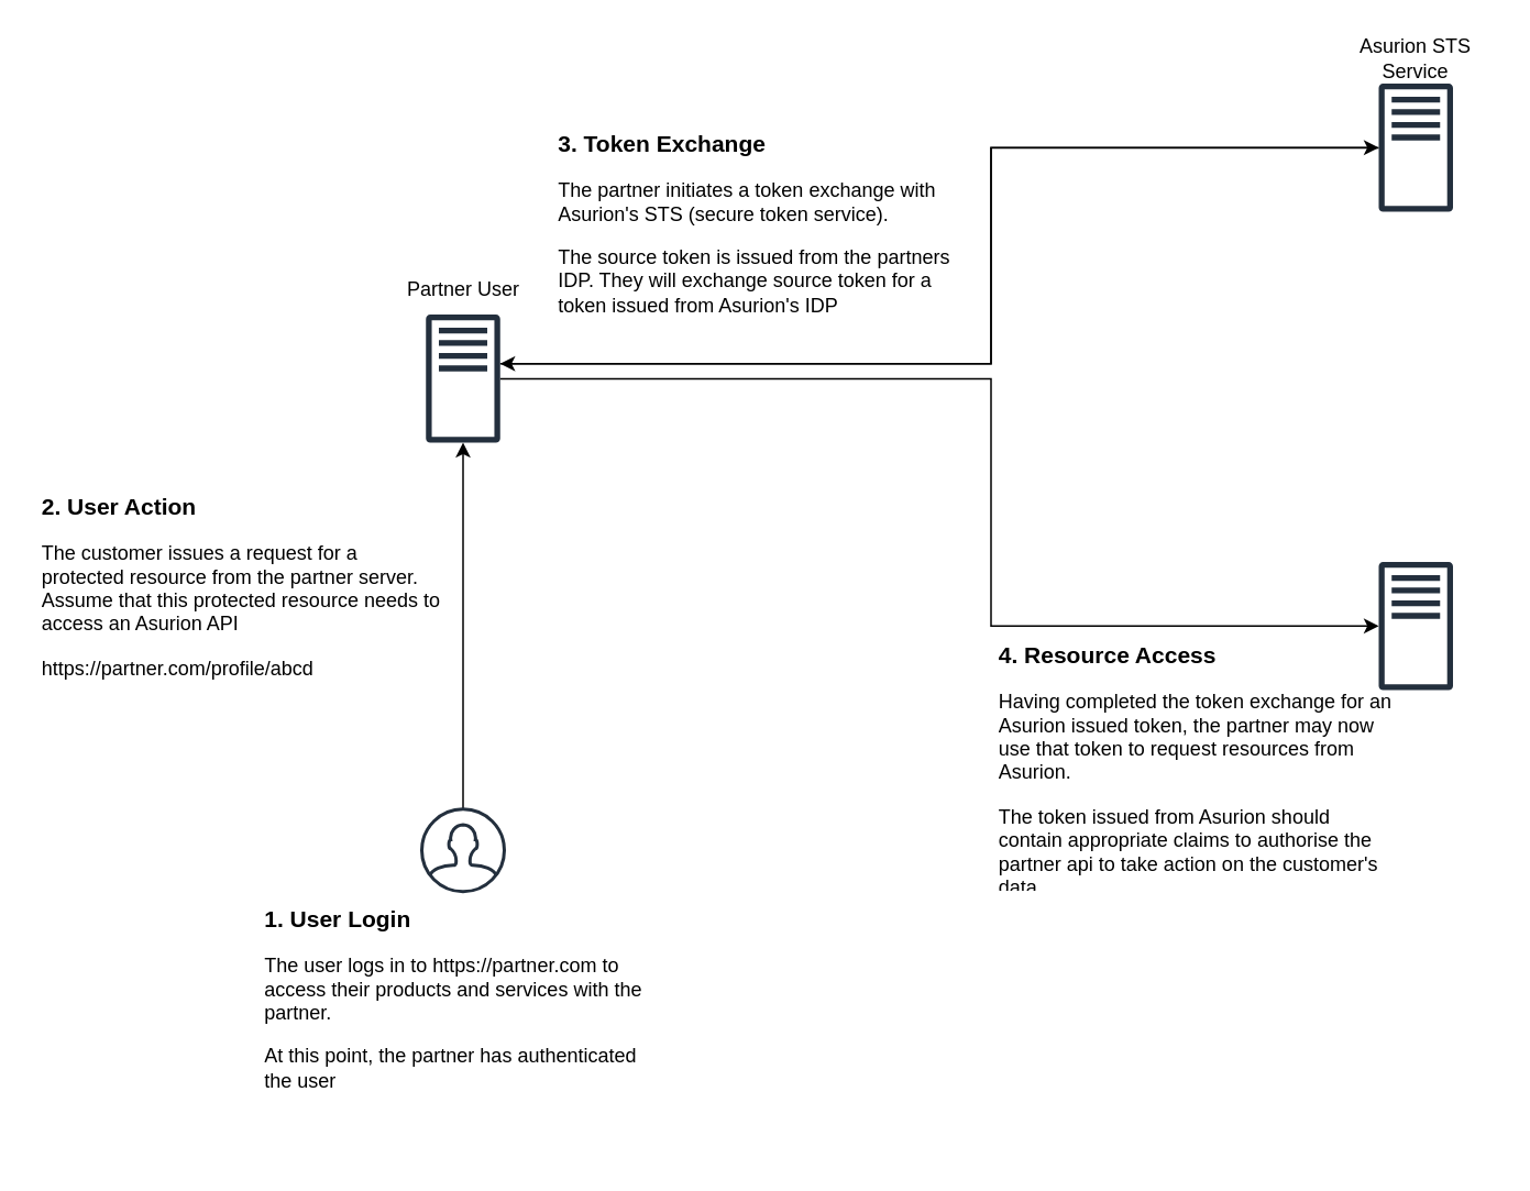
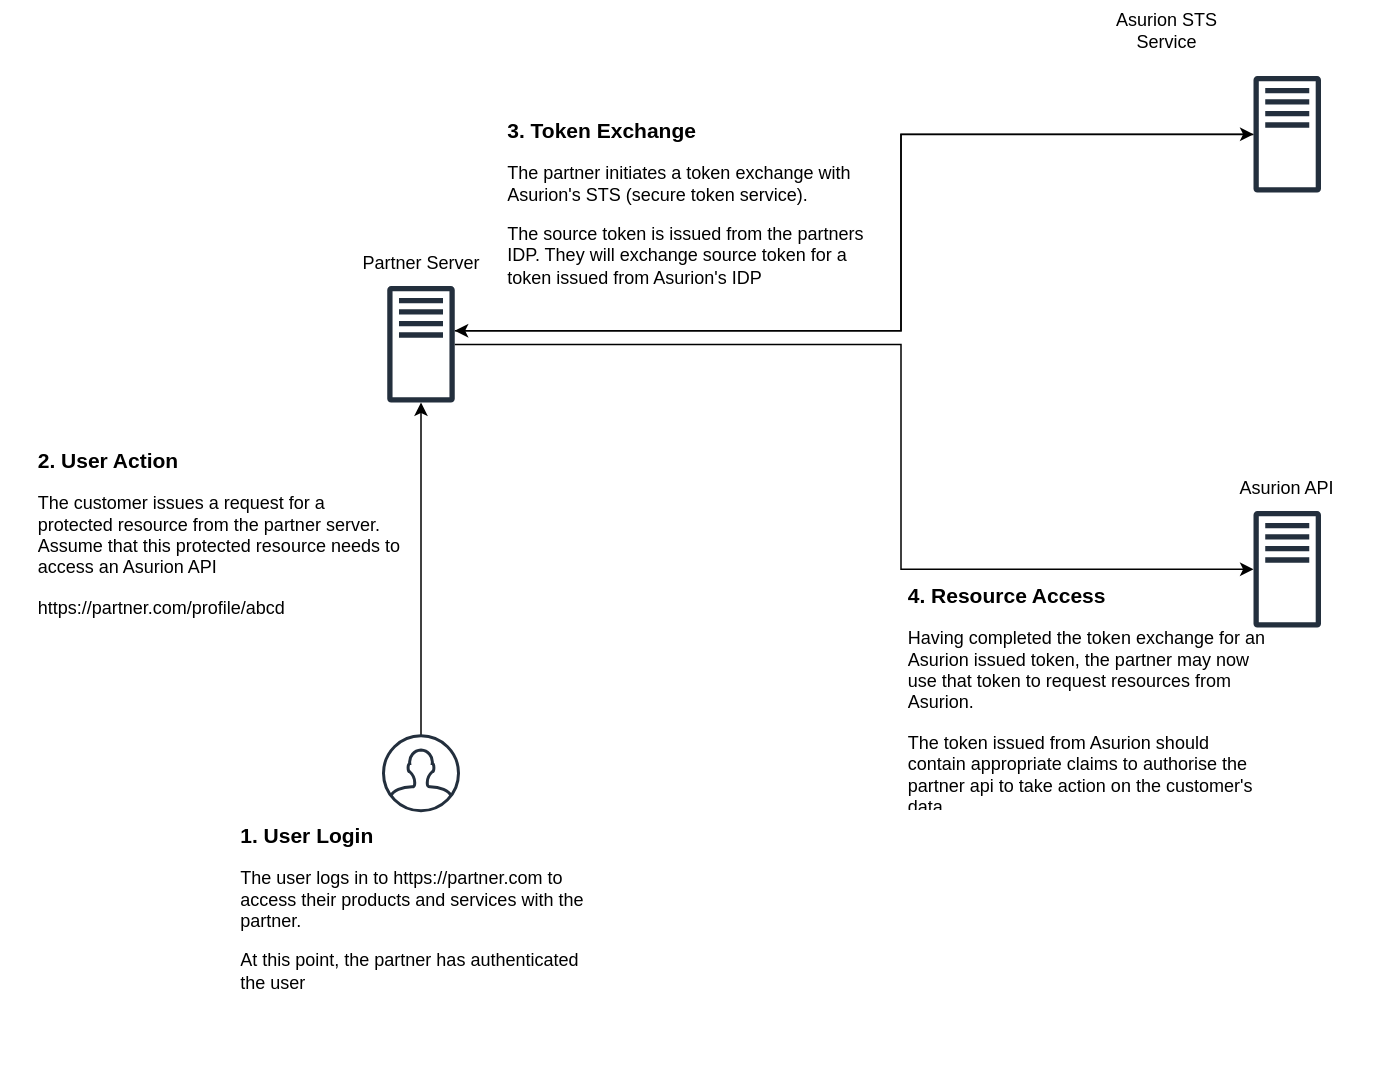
  <mxCell id="0" />
  <mxCell id="1" parent="0" />
  <mxCell id="2" style="edgeStyle=orthogonalEdgeStyle;rounded=0;orthogonalLoop=1;jettySize=auto;html=1;" edge="1" parent="1" source="3" target="6"><mxGeometry relative="1" as="geometry"><mxPoint x="355" y="280" as="targetPoint" /><Array as="points" /></mxGeometry></mxCell>
  <mxCell id="3" value="" style="html=1;verticalLabelPosition=bottom;align=center;labelBackgroundColor=#ffffff;verticalAlign=top;strokeWidth=2;strokeColor=#232F3D;shadow=0;dashed=0;shape=mxgraph.ios7.icons.user;" vertex="1" parent="1"><mxGeometry x="255" y="490" width="50" height="50" as="geometry" /></mxCell>
  <mxCell id="4" style="edgeStyle=orthogonalEdgeStyle;rounded=0;orthogonalLoop=1;jettySize=auto;html=1;" edge="1" parent="1" source="6" target="9"><mxGeometry relative="1" as="geometry"><Array as="points"><mxPoint x="600" y="220" /><mxPoint x="600" y="89" /></Array></mxGeometry></mxCell>
  <mxCell id="5" style="edgeStyle=orthogonalEdgeStyle;rounded=0;orthogonalLoop=1;jettySize=auto;html=1;fontSize=12;" edge="1" parent="1" source="6" target="12"><mxGeometry relative="1" as="geometry"><Array as="points"><mxPoint x="600" y="229" /><mxPoint x="600" y="379" /></Array></mxGeometry></mxCell>
  <mxCell id="6" value="" style="sketch=0;outlineConnect=0;fontColor=#232F3E;gradientColor=none;fillColor=#232F3D;strokeColor=none;dashed=0;verticalLabelPosition=bottom;verticalAlign=top;align=center;html=1;fontSize=12;fontStyle=0;aspect=fixed;pointerEvents=1;shape=mxgraph.aws4.traditional_server;" vertex="1" parent="1"><mxGeometry x="257.5" y="190" width="45" height="78" as="geometry" /></mxCell>
- <mxCell id="7" value="Partner User" style="text;html=1;strokeColor=none;fillColor=none;align=center;verticalAlign=middle;whiteSpace=wrap;rounded=0;" vertex="1" parent="1"><mxGeometry x="232.5" y="160" width="95" height="30" as="geometry" /></mxCell>
+ <mxCell id="7" value="Partner Server" style="text;html=1;strokeColor=none;fillColor=none;align=center;verticalAlign=middle;whiteSpace=wrap;rounded=0;" vertex="1" parent="1"><mxGeometry x="232.5" y="160" width="95" height="30" as="geometry" /></mxCell>
  <mxCell id="8" style="edgeStyle=orthogonalEdgeStyle;rounded=0;orthogonalLoop=1;jettySize=auto;html=1;fontSize=12;" edge="1" parent="1" source="9" target="6"><mxGeometry relative="1" as="geometry"><Array as="points"><mxPoint x="600" y="89" /><mxPoint x="600" y="220" /></Array></mxGeometry></mxCell>
  <mxCell id="9" value="" style="sketch=0;outlineConnect=0;fontColor=#232F3E;gradientColor=none;fillColor=#232F3D;strokeColor=none;dashed=0;verticalLabelPosition=bottom;verticalAlign=top;align=center;html=1;fontSize=12;fontStyle=0;aspect=fixed;pointerEvents=1;shape=mxgraph.aws4.traditional_server;" vertex="1" parent="1"><mxGeometry x="835" y="50" width="45" height="78" as="geometry" /></mxCell>
- <mxCell id="10" value="Asurion STS Service" style="text;html=1;strokeColor=none;fillColor=none;align=center;verticalAlign=middle;whiteSpace=wrap;rounded=0;" vertex="1" parent="1"><mxGeometry x="810" y="20" width="95" height="30" as="geometry" /></mxCell>
+ <mxCell id="10" value="Asurion STS Service" style="text;html=1;strokeColor=none;fillColor=none;align=center;verticalAlign=middle;whiteSpace=wrap;rounded=0;" vertex="1" parent="1"><mxGeometry x="730" y="5" width="95" height="30" as="geometry" /></mxCell>
  <mxCell id="11" value="&lt;h1 style=&quot;font-size: 14px;&quot;&gt;&lt;font style=&quot;font-size: 14px;&quot;&gt;3. Token Exchange&lt;/font&gt;&lt;/h1&gt;&lt;p style=&quot;&quot;&gt;&lt;font style=&quot;font-size: 12px;&quot;&gt;The partner initiates a token exchange with Asurion's STS (secure token service).&amp;nbsp;&lt;/font&gt;&lt;/p&gt;&lt;p style=&quot;&quot;&gt;&lt;font style=&quot;font-size: 12px;&quot;&gt;The source token is issued from the partners IDP. They will exchange source token for a token issued from Asurion's IDP&lt;/font&gt;&lt;/p&gt;&lt;p&gt;&lt;br&gt;&lt;/p&gt;" style="text;html=1;strokeColor=none;fillColor=none;spacing=5;spacingTop=-20;whiteSpace=wrap;overflow=hidden;rounded=0;" vertex="1" parent="1"><mxGeometry x="332.5" y="80" width="250" height="150" as="geometry" /></mxCell>
  <mxCell id="12" value="" style="sketch=0;outlineConnect=0;fontColor=#232F3E;gradientColor=none;fillColor=#232F3D;strokeColor=none;dashed=0;verticalLabelPosition=bottom;verticalAlign=top;align=center;html=1;fontSize=12;fontStyle=0;aspect=fixed;pointerEvents=1;shape=mxgraph.aws4.traditional_server;" vertex="1" parent="1"><mxGeometry x="835" y="340" width="45" height="78" as="geometry" /></mxCell>
+ <mxCell id="13" value="Asurion API" style="text;html=1;strokeColor=none;fillColor=none;align=center;verticalAlign=middle;whiteSpace=wrap;rounded=0;" vertex="1" parent="1"><mxGeometry x="810" y="310" width="95" height="30" as="geometry" /></mxCell>
  <mxCell id="14" value="&lt;h1 style=&quot;font-size: 14px;&quot;&gt;&lt;font style=&quot;font-size: 14px;&quot;&gt;2. User Action&lt;/font&gt;&lt;/h1&gt;&lt;p style=&quot;&quot;&gt;&lt;span style=&quot;background-color: initial;&quot;&gt;The customer issues a request for a protected resource from the partner server. Assume that this protected resource needs to access an Asurion API&lt;/span&gt;&lt;/p&gt;&lt;p style=&quot;&quot;&gt;https://partner.com/profile/abcd&lt;/p&gt;" style="text;html=1;strokeColor=none;fillColor=none;spacing=5;spacingTop=-20;whiteSpace=wrap;overflow=hidden;rounded=0;" vertex="1" parent="1"><mxGeometry x="20" y="300" width="250" height="150" as="geometry" /></mxCell>
  <mxCell id="15" value="&lt;h1 style=&quot;font-size: 14px;&quot;&gt;&lt;font style=&quot;font-size: 14px;&quot;&gt;1. User Login&lt;/font&gt;&lt;/h1&gt;&lt;p style=&quot;&quot;&gt;&lt;span style=&quot;background-color: initial;&quot;&gt;The user logs in to https://partner.com to access their products and services with the partner.&amp;nbsp;&lt;/span&gt;&lt;br&gt;&lt;/p&gt;&lt;p style=&quot;&quot;&gt;At this point, the partner has authenticated the user&lt;/p&gt;" style="text;html=1;strokeColor=none;fillColor=none;spacing=5;spacingTop=-20;whiteSpace=wrap;overflow=hidden;rounded=0;" vertex="1" parent="1"><mxGeometry x="155" y="550" width="250" height="150" as="geometry" /></mxCell>
  <mxCell id="16" value="&lt;h1 style=&quot;font-size: 14px;&quot;&gt;&lt;font style=&quot;font-size: 14px;&quot;&gt;4. Resource Access&lt;/font&gt;&lt;/h1&gt;&lt;p style=&quot;&quot;&gt;Having completed the token exchange for an Asurion issued token, the partner may now use that token to request resources from Asurion.&amp;nbsp;&lt;/p&gt;&lt;p style=&quot;&quot;&gt;The token issued from Asurion should contain appropriate claims to authorise the partner api to take action on the customer's data&lt;/p&gt;" style="text;html=1;strokeColor=none;fillColor=none;spacing=5;spacingTop=-20;whiteSpace=wrap;overflow=hidden;rounded=0;" vertex="1" parent="1"><mxGeometry x="600" y="390" width="250" height="150" as="geometry" /></mxCell>
